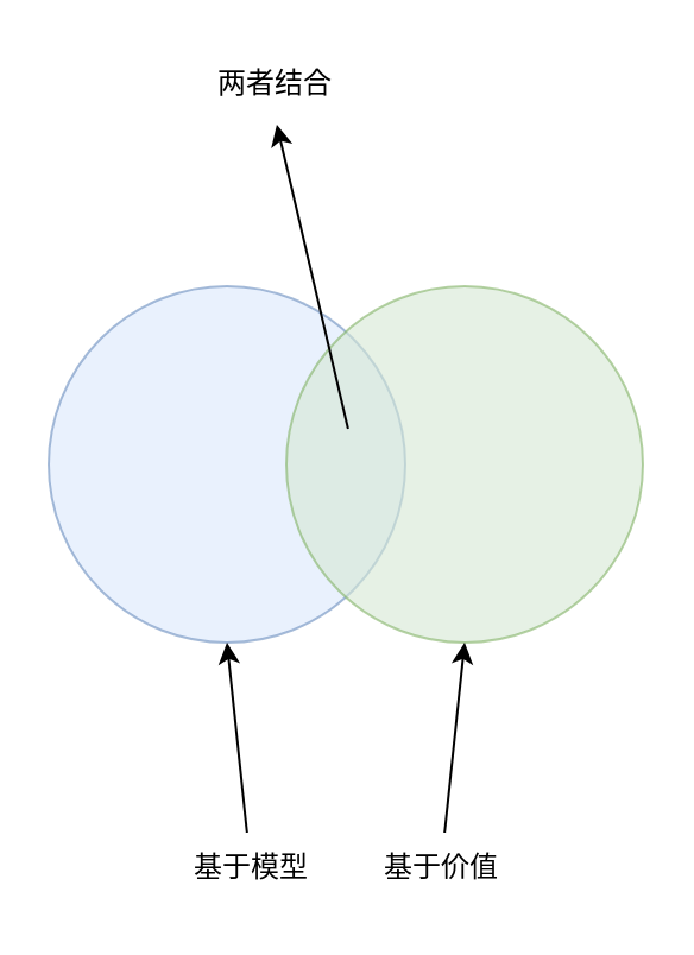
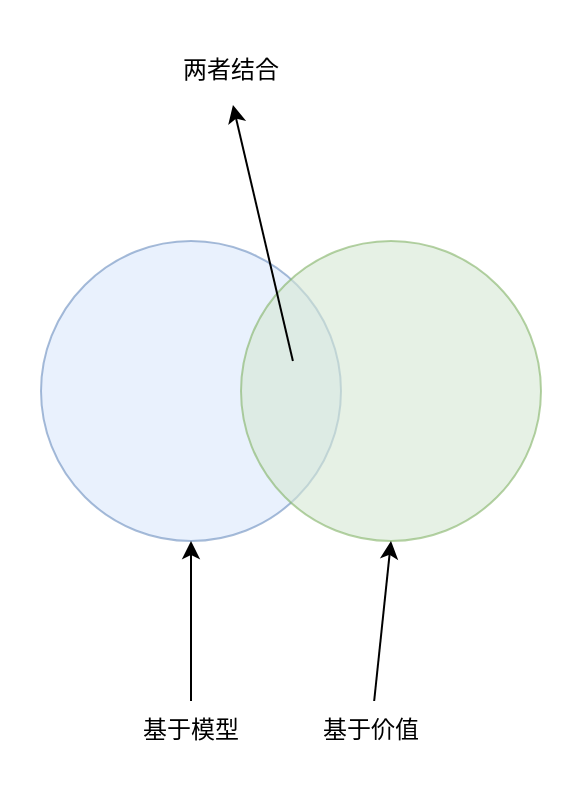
  <mxCell id="0" />
  <mxCell id="1" parent="0" />
  <mxCell id="2" value="" style="ellipse;whiteSpace=wrap;html=1;aspect=fixed;fillColor=#dae8fc;strokeColor=#6c8ebf;opacity=60;" vertex="1" parent="1"><mxGeometry x="20" y="120" width="150" height="150" as="geometry" /></mxCell>
  <mxCell id="3" value="" style="ellipse;whiteSpace=wrap;html=1;aspect=fixed;fillColor=#d5e8d4;strokeColor=#82b366;opacity=60;" vertex="1" parent="1"><mxGeometry x="120" y="120" width="150" height="150" as="geometry" /></mxCell>
- <mxCell id="4" value="基于模型" style="text;html=1;align=center;verticalAlign=middle;resizable=0;points=[];autosize=1;strokeColor=none;fillColor=none;" vertex="1" parent="1"><mxGeometry x="70" y="350" width="70" height="30" as="geometry" /></mxCell>
+ <mxCell id="4" value="基于模型" style="text;html=1;align=center;verticalAlign=middle;resizable=0;points=[];autosize=1;strokeColor=none;fillColor=none;" vertex="1" parent="1"><mxGeometry x="60" y="350" width="70" height="30" as="geometry" /></mxCell>
  <mxCell id="5" value="" style="endArrow=classic;html=1;entryX=0.5;entryY=1;entryDx=0;entryDy=0;" edge="1" parent="1" source="4" target="2"><mxGeometry width="50" height="50" relative="1" as="geometry"><mxPoint x="240" y="400" as="sourcePoint" /><mxPoint x="290" y="350" as="targetPoint" /></mxGeometry></mxCell>
  <mxCell id="6" value="基于价值" style="text;html=1;align=center;verticalAlign=middle;resizable=0;points=[];autosize=1;strokeColor=none;fillColor=none;" vertex="1" parent="1"><mxGeometry x="150" y="350" width="70" height="30" as="geometry" /></mxCell>
  <mxCell id="7" value="" style="endArrow=classic;html=1;entryX=0.5;entryY=1;entryDx=0;entryDy=0;" edge="1" parent="1" source="6"><mxGeometry width="50" height="50" relative="1" as="geometry"><mxPoint x="340" y="400" as="sourcePoint" /><mxPoint x="195" y="270" as="targetPoint" /></mxGeometry></mxCell>
  <mxCell id="8" value="两者结合" style="text;html=1;align=center;verticalAlign=middle;resizable=0;points=[];autosize=1;strokeColor=none;fillColor=none;" vertex="1" parent="1"><mxGeometry x="80" y="20" width="70" height="30" as="geometry" /></mxCell>
  <mxCell id="9" value="" style="endArrow=classic;html=1;entryX=0.514;entryY=1.067;entryDx=0;entryDy=0;entryPerimeter=0;exitX=0.173;exitY=0.4;exitDx=0;exitDy=0;exitPerimeter=0;" edge="1" parent="1" source="3" target="8"><mxGeometry width="50" height="50" relative="1" as="geometry"><mxPoint x="240" y="280" as="sourcePoint" /><mxPoint x="290" y="230" as="targetPoint" /></mxGeometry></mxCell>
